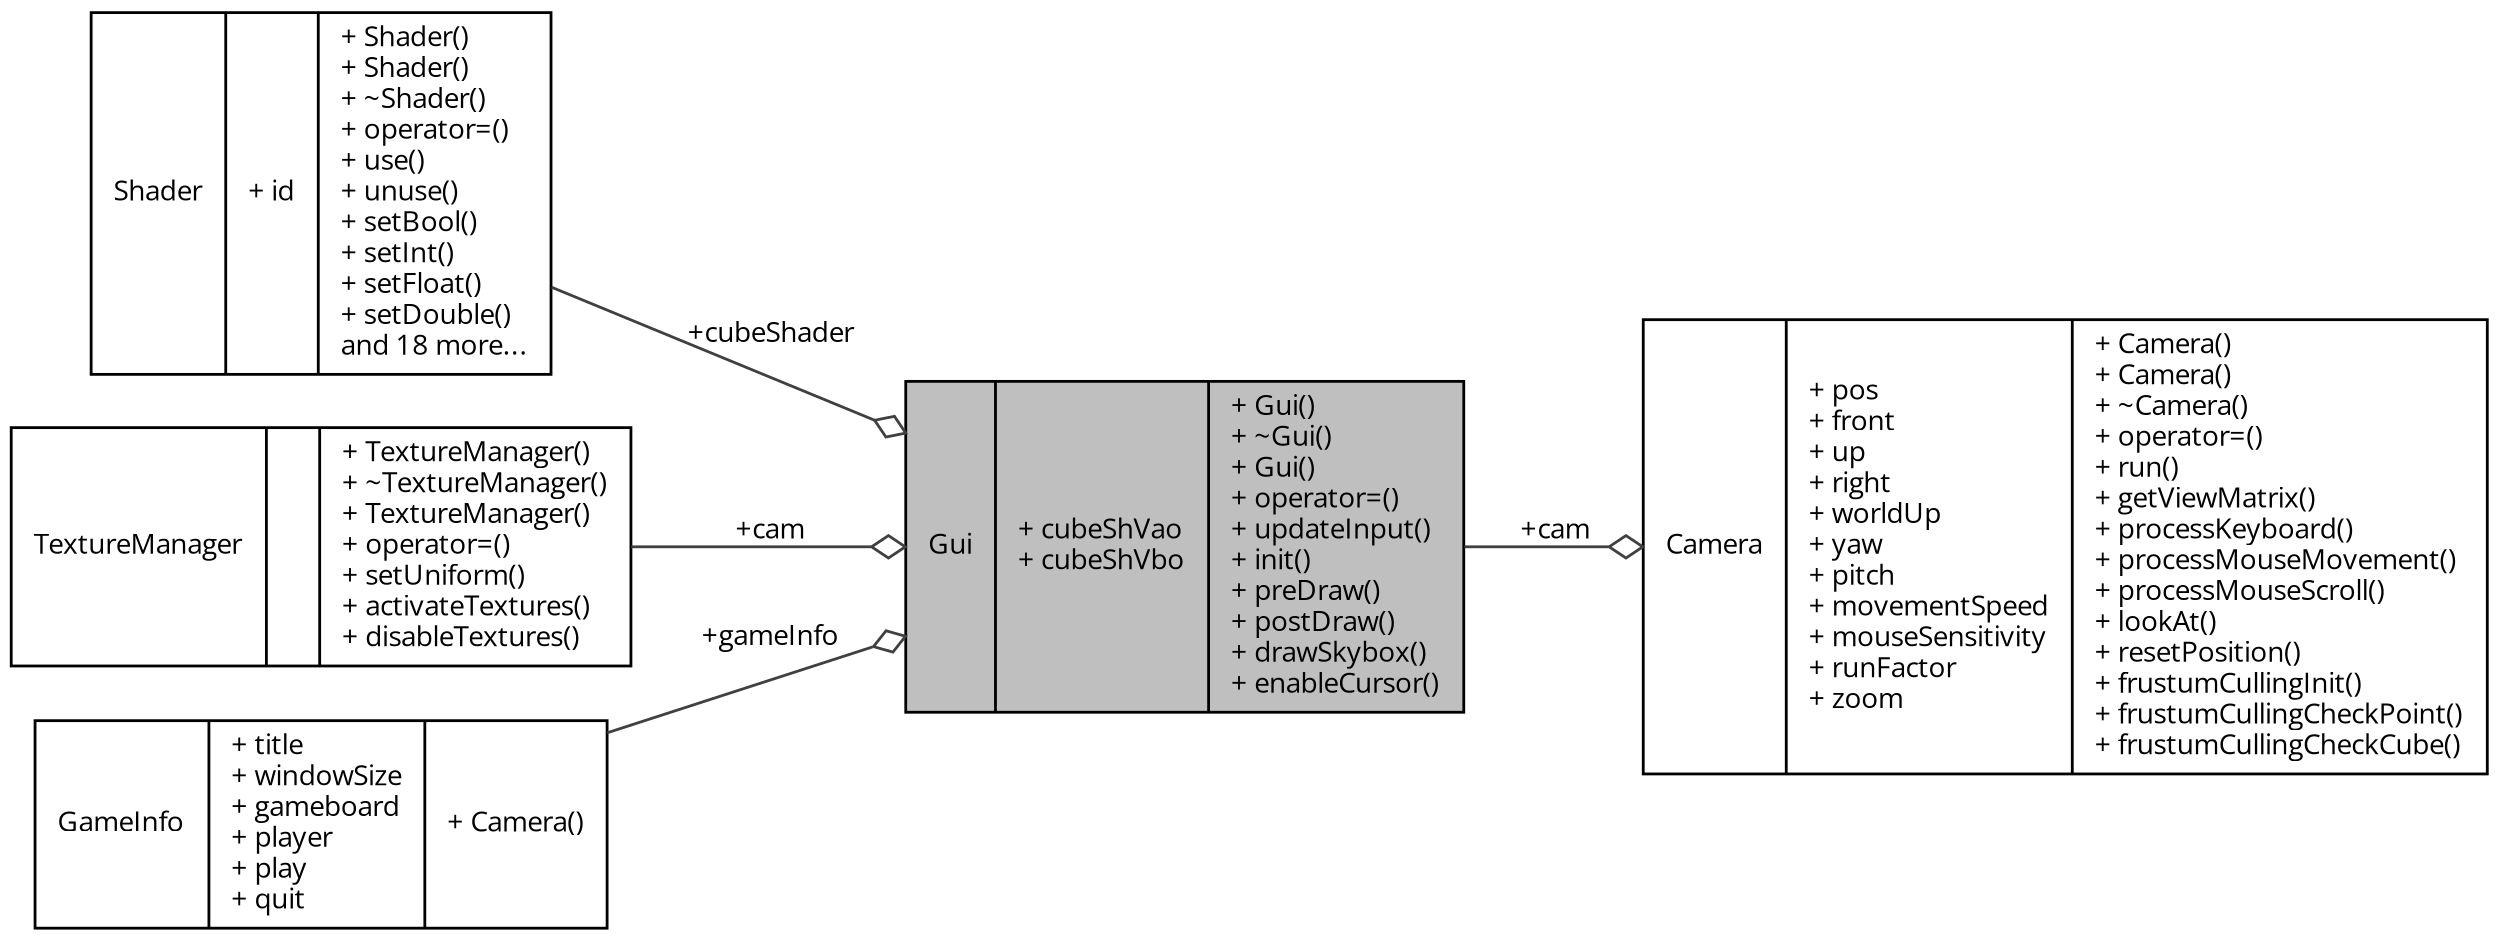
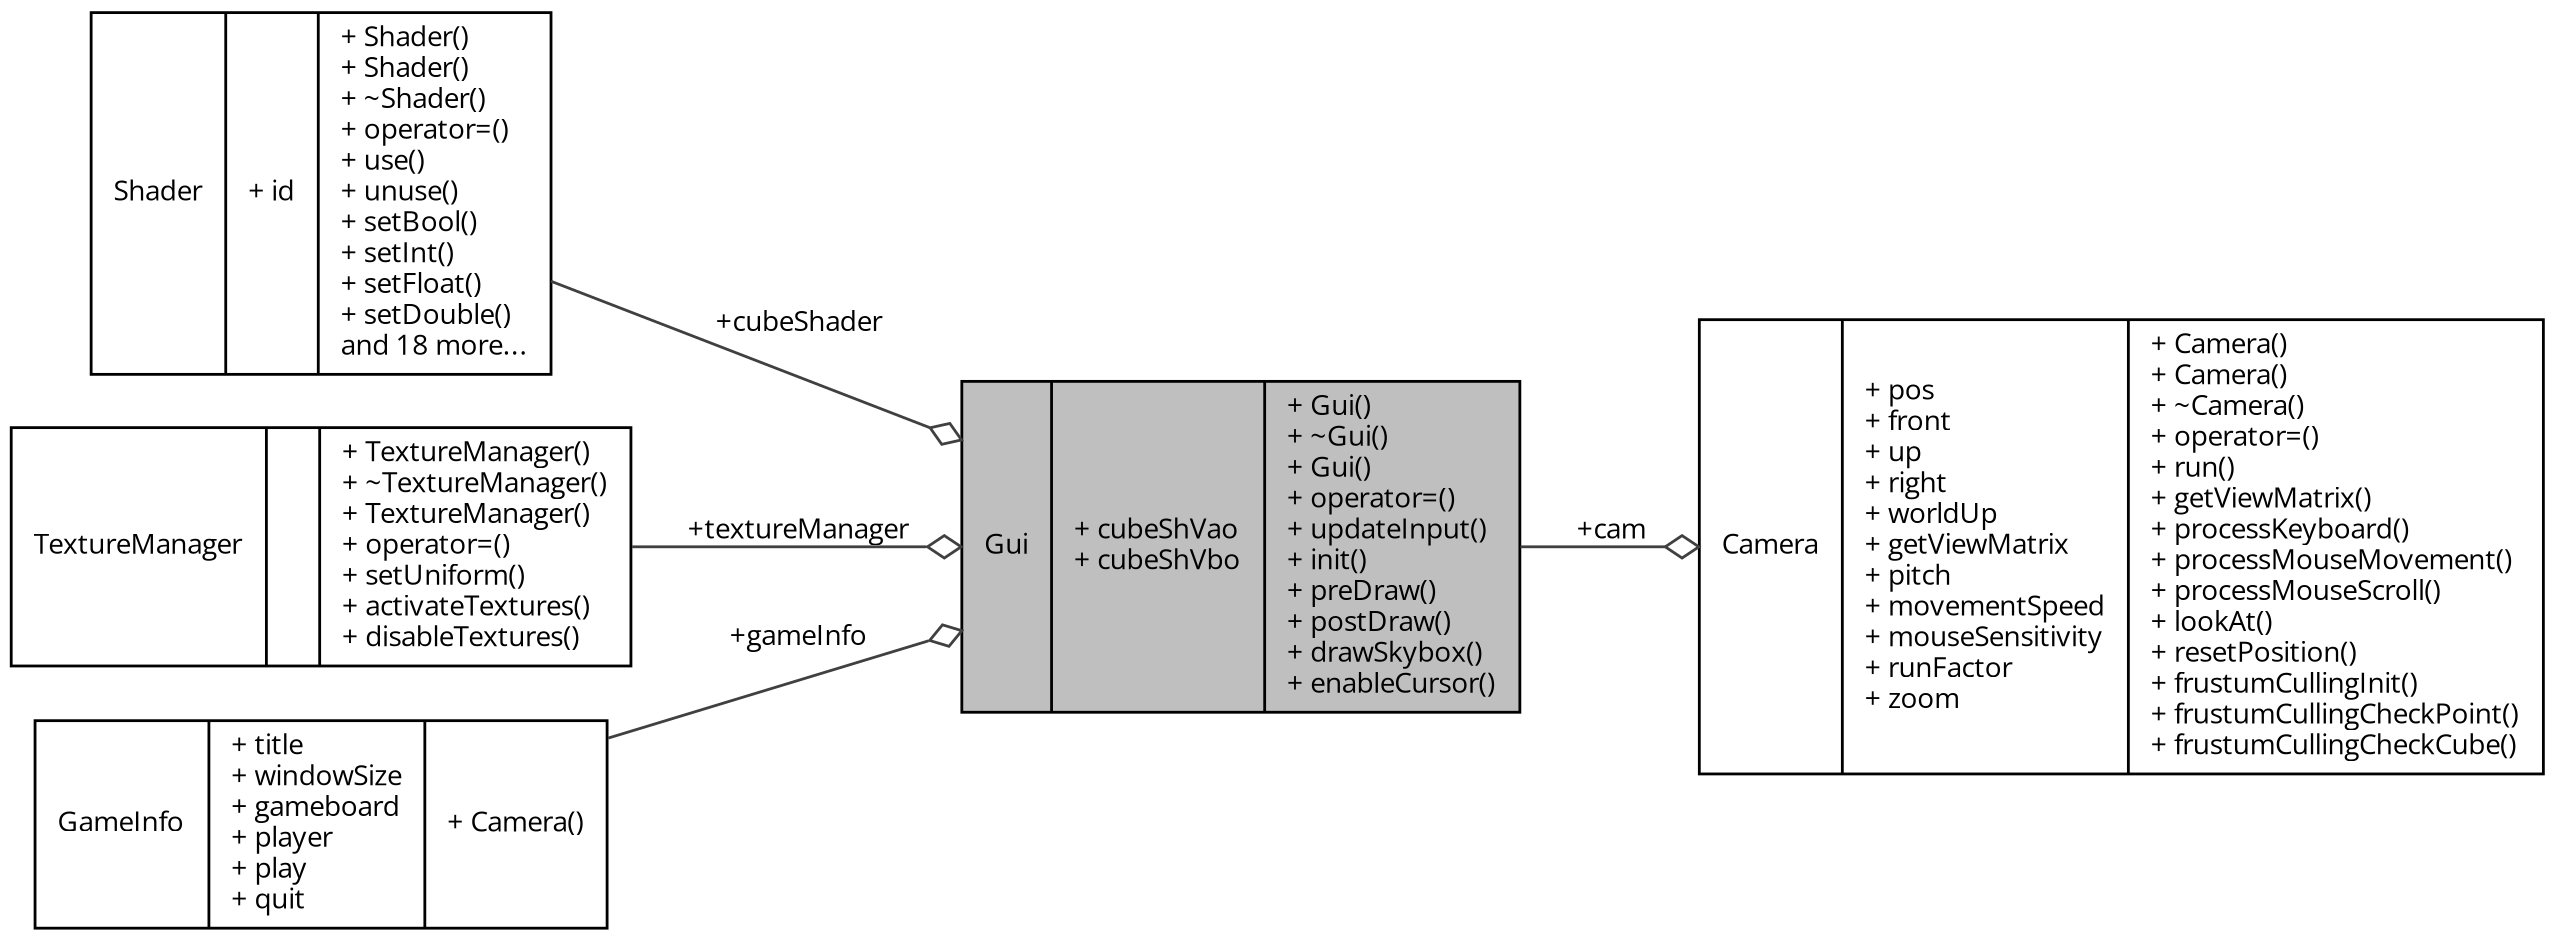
  digraph {
    fontname="Open Sans"
    rankdir=LR
    node [color=black fillcolor=white fontname="Open Sans" fontsize=10 shape=record style=filled]
    edge [arrowhead=odiamond color=grey25 fontname="Open Sans" fontsize=10 labelfontname=Helvetica labelfontsize=10 style=solid]
    n1 [fillcolor=grey75 fontcolor=black height=0.2 label="{Gui\n|+ cubeShVao\l+ cubeShVbo\l|+ Gui()\l+ ~Gui()\l+ Gui()\l+ operator=()\l+ updateInput()\l+ init()\l+ preDraw()\l+ postDraw()\l+ drawSkybox()\l+ enableCursor()\l}" width=0.4]
-   n2 [height=0.2 label="{Camera\n|+ pos\l+ front\l+ up\l+ right\l+ worldUp\l+ yaw\l+ pitch\l+ movementSpeed\l+ mouseSensitivity\l+ runFactor\l+ zoom\l|+ Camera()\l+ Camera()\l+ ~Camera()\l+ operator=()\l+ run()\l+ getViewMatrix()\l+ processKeyboard()\l+ processMouseMovement()\l+ processMouseScroll()\l+ lookAt()\l+ resetPosition()\l+ frustumCullingInit()\l+ frustumCullingCheckPoint()\l+ frustumCullingCheckCube()\l}" width=0.4]
+   n2 [height=0.2 label="{Camera\n|+ pos\l+ front\l+ up\l+ right\l+ worldUp\l+ getViewMatrix\l+ pitch\l+ movementSpeed\l+ mouseSensitivity\l+ runFactor\l+ zoom\l|+ Camera()\l+ Camera()\l+ ~Camera()\l+ operator=()\l+ run()\l+ getViewMatrix()\l+ processKeyboard()\l+ processMouseMovement()\l+ processMouseScroll()\l+ lookAt()\l+ resetPosition()\l+ frustumCullingInit()\l+ frustumCullingCheckPoint()\l+ frustumCullingCheckCube()\l}" width=0.4]
    n3 [height=0.2 label="{Shader\n|+ id\l|+ Shader()\l+ Shader()\l+ ~Shader()\l+ operator=()\l+ use()\l+ unuse()\l+ setBool()\l+ setInt()\l+ setFloat()\l+ setDouble()\land 18 more...\l}" width=0.4]
    n4 [height=0.2 label="{TextureManager\n||+ TextureManager()\l+ ~TextureManager()\l+ TextureManager()\l+ operator=()\l+ setUniform()\l+ activateTextures()\l+ disableTextures()\l}" width=0.4]
    n5 [height=0.2 label="{GameInfo\n|+ title\l+ windowSize\l+ gameboard\l+ player\l+ play\l+ quit\l|+ Camera()\l}" width=0.4]
    n1 -> n2 [label=" +cam"]
    n3 -> n1 [label=" +cubeShader"]
-   n4 -> n1 [label=" +cam"]
+   n4 -> n1 [label=" +textureManager"]
    n5 -> n1 [label=" +gameInfo"]
  }
